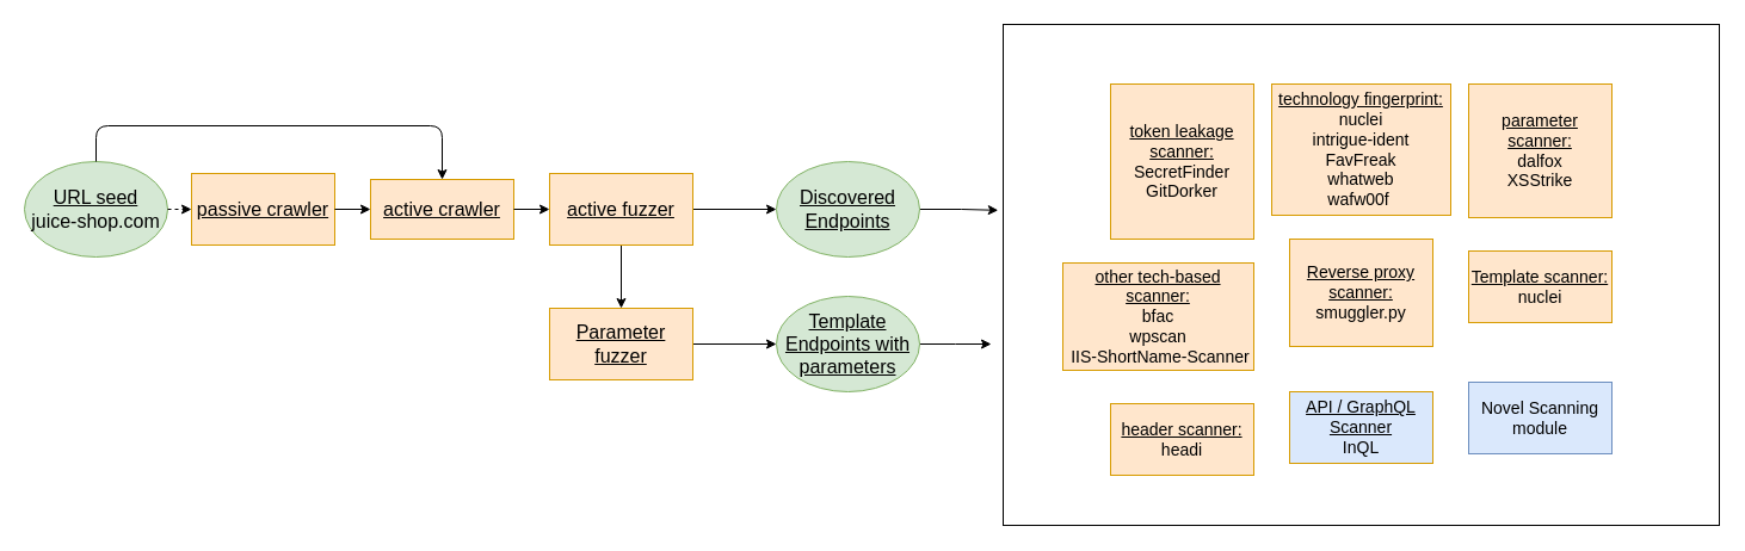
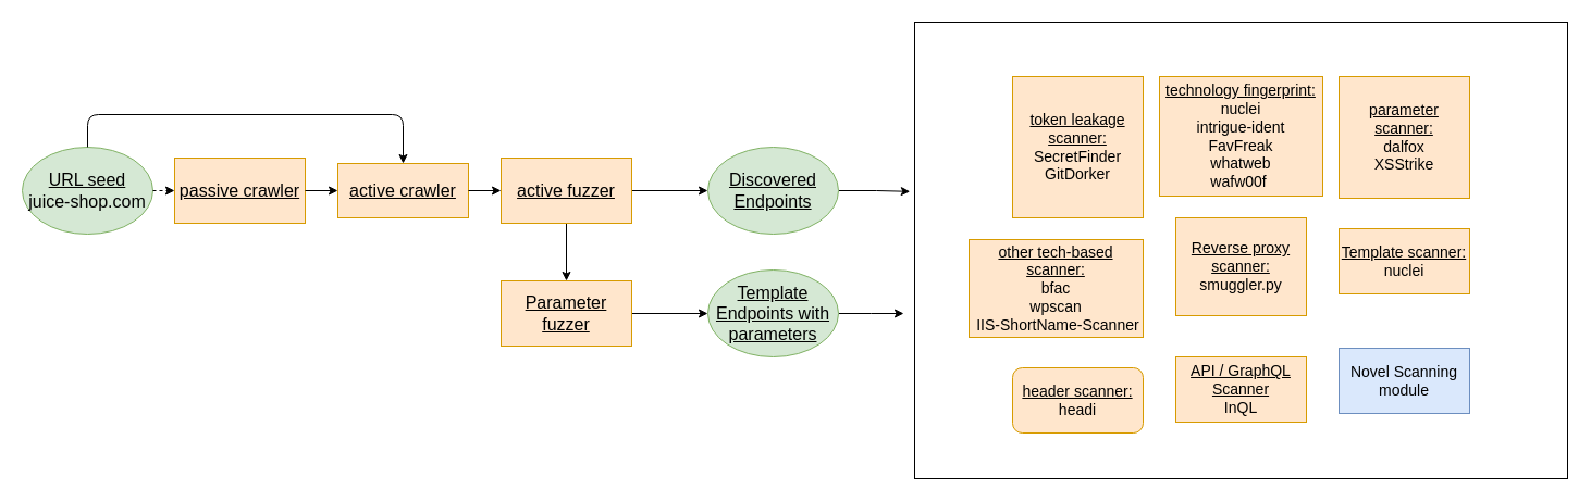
  <mxCell id="0" />
  <mxCell id="1" parent="0" />
  <mxCell id="2" value="&lt;u style=&quot;font-size: 16px;&quot;&gt;active crawler&lt;/u&gt;" style="rounded=0;whiteSpace=wrap;html=1;fillColor=#ffe6cc;strokeColor=#d79b00;fontSize=16;" parent="1" vertex="1"><mxGeometry x="310" y="150" width="120" height="50" as="geometry" /></mxCell>
  <mxCell id="3" style="edgeStyle=orthogonalEdgeStyle;rounded=0;orthogonalLoop=1;jettySize=auto;html=1;entryX=0.5;entryY=0;entryDx=0;entryDy=0;" parent="1" source="5" target="15" edge="1"><mxGeometry relative="1" as="geometry" /></mxCell>
  <mxCell id="4" style="edgeStyle=orthogonalEdgeStyle;rounded=0;orthogonalLoop=1;jettySize=auto;html=1;entryX=0;entryY=0.5;entryDx=0;entryDy=0;" parent="1" source="5" target="13" edge="1"><mxGeometry relative="1" as="geometry" /></mxCell>
  <mxCell id="5" value="&lt;u style=&quot;font-size: 16px;&quot;&gt;active fuzzer&lt;br style=&quot;font-size: 16px;&quot;&gt;&lt;/u&gt;" style="rounded=0;whiteSpace=wrap;html=1;fillColor=#ffe6cc;strokeColor=#d79b00;fontSize=16;" parent="1" vertex="1"><mxGeometry x="460" y="145" width="120" height="60" as="geometry" /></mxCell>
  <mxCell id="6" value="&lt;u style=&quot;font-size: 16px;&quot;&gt;passive crawler&lt;/u&gt;" style="rounded=0;whiteSpace=wrap;html=1;fillColor=#ffe6cc;strokeColor=#d79b00;fontSize=16;" parent="1" vertex="1"><mxGeometry x="160" y="145" width="120" height="60" as="geometry" /></mxCell>
  <mxCell id="7" value="&lt;u style=&quot;font-size: 16px;&quot;&gt;URL seed&lt;br style=&quot;font-size: 16px;&quot;&gt;&lt;/u&gt;juice-shop.com" style="ellipse;whiteSpace=wrap;html=1;fillColor=#d5e8d4;strokeColor=#82b366;fontSize=16;" parent="1" vertex="1"><mxGeometry x="20" y="135" width="120" height="80" as="geometry" /></mxCell>
  <mxCell id="8" value="" style="endArrow=classic;html=1;exitX=0.5;exitY=0;exitDx=0;exitDy=0;entryX=0.5;entryY=0;entryDx=0;entryDy=0;fontSize=16;" parent="1" source="7" target="2" edge="1"><mxGeometry width="50" height="50" relative="1" as="geometry"><mxPoint x="90" y="45" as="sourcePoint" /><mxPoint y="65" as="targetPoint" x="80" /><Array as="points"><mxPoint y="105" x="80" /><mxPoint x="370" y="105" /></Array></mxGeometry></mxCell>
  <mxCell id="9" value="" style="endArrow=classic;html=1;exitX=1;exitY=0.5;exitDx=0;exitDy=0;entryX=0;entryY=0.5;entryDx=0;entryDy=0;fontSize=16;" parent="1" source="6" target="2" edge="1"><mxGeometry width="50" height="50" relative="1" as="geometry"><mxPoint x="290" y="385" as="sourcePoint" /><mxPoint x="360" y="395" as="targetPoint" /></mxGeometry></mxCell>
  <mxCell id="10" value="" style="endArrow=classic;html=1;exitX=1;exitY=0.5;exitDx=0;exitDy=0;entryX=0;entryY=0.5;entryDx=0;entryDy=0;fontSize=16;dashed=1;" parent="1" source="7" target="6" edge="1"><mxGeometry width="50" height="50" relative="1" as="geometry"><mxPoint x="340" y="295" as="sourcePoint" /><mxPoint x="390" y="295" as="targetPoint" /></mxGeometry></mxCell>
  <mxCell id="11" value="" style="endArrow=classic;html=1;exitX=1;exitY=0.5;exitDx=0;exitDy=0;entryX=0;entryY=0.5;entryDx=0;entryDy=0;fontSize=16;" parent="1" source="2" target="5" edge="1"><mxGeometry width="50" height="50" relative="1" as="geometry"><mxPoint x="290" y="185" as="sourcePoint" /><mxPoint x="320" y="185" as="targetPoint" /></mxGeometry></mxCell>
  <mxCell id="12" style="edgeStyle=orthogonalEdgeStyle;rounded=0;orthogonalLoop=1;jettySize=auto;html=1;entryX=-0.007;entryY=0.371;entryDx=0;entryDy=0;entryPerimeter=0;" parent="1" source="13" target="18" edge="1"><mxGeometry relative="1" as="geometry" /></mxCell>
  <mxCell id="13" value="&lt;u style=&quot;font-size: 16px;&quot;&gt;Discovered &lt;br style=&quot;font-size: 16px;&quot;&gt;Endpoints&lt;/u&gt;" style="ellipse;whiteSpace=wrap;html=1;fillColor=#d5e8d4;strokeColor=#82b366;fontSize=16;" parent="1" vertex="1"><mxGeometry x="650" y="135" width="120" height="80" as="geometry" /></mxCell>
  <mxCell id="14" style="edgeStyle=orthogonalEdgeStyle;rounded=0;orthogonalLoop=1;jettySize=auto;html=1;entryX=0;entryY=0.5;entryDx=0;entryDy=0;" parent="1" source="15" target="17" edge="1"><mxGeometry relative="1" as="geometry" /></mxCell>
  <mxCell id="15" value="&lt;u style=&quot;font-size: 16px;&quot;&gt;Parameter fuzzer&lt;br style=&quot;font-size: 16px;&quot;&gt;&lt;/u&gt;" style="rounded=0;whiteSpace=wrap;html=1;fillColor=#ffe6cc;strokeColor=#d79b00;fontSize=16;" parent="1" vertex="1"><mxGeometry x="460" y="258" width="120" height="60" as="geometry" /></mxCell>
  <mxCell id="16" style="edgeStyle=orthogonalEdgeStyle;rounded=0;orthogonalLoop=1;jettySize=auto;html=1;" parent="1" source="17" edge="1"><mxGeometry relative="1" as="geometry"><mxPoint x="830" y="288" as="targetPoint" /></mxGeometry></mxCell>
  <mxCell id="17" value="&lt;u style=&quot;font-size: 16px;&quot;&gt;Template &lt;br style=&quot;font-size: 16px;&quot;&gt;Endpoints with parameters&lt;/u&gt;" style="ellipse;whiteSpace=wrap;html=1;fillColor=#d5e8d4;strokeColor=#82b366;fontSize=16;" parent="1" vertex="1"><mxGeometry x="650" y="248" width="120" height="80" as="geometry" /></mxCell>
  <mxCell id="18" value="" style="rounded=0;whiteSpace=wrap;html=1;fontSize=14;fillColor=none;" parent="1" vertex="1"><mxGeometry x="840" y="20" width="600" height="420" as="geometry" /></mxCell>
  <mxCell id="19" value="&lt;u style=&quot;font-size: 14px;&quot;&gt;Template scanner: &lt;br style=&quot;font-size: 14px;&quot;&gt;&lt;/u&gt;nuclei" style="rounded=0;whiteSpace=wrap;html=1;fillColor=#ffe6cc;strokeColor=#d79b00;fontSize=14;" parent="1" vertex="1"><mxGeometry x="1230" y="210" width="120" height="60" as="geometry" /></mxCell>
  <mxCell id="20" value="&lt;u style=&quot;font-size: 14px;&quot;&gt;token leakage scanner:&lt;br style=&quot;font-size: 14px;&quot;&gt;&lt;/u&gt;SecretFinder&lt;br style=&quot;font-size: 14px;&quot;&gt;GitDorker" style="rounded=0;whiteSpace=wrap;html=1;fillColor=#ffe6cc;strokeColor=#d79b00;fontSize=14;" parent="1" vertex="1"><mxGeometry x="930" y="70" width="120" height="130" as="geometry" /></mxCell>
  <mxCell id="21" value="&lt;u style=&quot;font-size: 14px;&quot;&gt;Reverse proxy scanner:&lt;/u&gt;&lt;br style=&quot;font-size: 14px;&quot;&gt;smuggler.py" style="rounded=0;whiteSpace=wrap;html=1;fillColor=#ffe6cc;strokeColor=#d79b00;fontSize=14;" parent="1" vertex="1"><mxGeometry x="1080" y="200" width="120" height="90" as="geometry" /></mxCell>
  <mxCell id="22" value="&lt;u style=&quot;font-size: 14px;&quot;&gt;parameter scanner: &lt;br style=&quot;font-size: 14px;&quot;&gt;&lt;/u&gt;dalfox&lt;br style=&quot;font-size: 14px;&quot;&gt;XSStrike" style="rounded=0;whiteSpace=wrap;html=1;fillColor=#ffe6cc;strokeColor=#d79b00;fontSize=14;" parent="1" vertex="1"><mxGeometry x="1230" y="70" width="120" height="112" as="geometry" /></mxCell>
  <mxCell id="23" value="&lt;u style=&quot;font-size: 14px;&quot;&gt;technology fingerprint: &lt;br style=&quot;font-size: 14px;&quot;&gt;&lt;/u&gt;nuclei&lt;br style=&quot;font-size: 14px;&quot;&gt;intrigue-ident&lt;br style=&quot;font-size: 14px;&quot;&gt;FavFreak&lt;br style=&quot;font-size: 14px;&quot;&gt;whatweb&lt;br style=&quot;font-size: 14px;&quot;&gt;wafw00f&amp;nbsp;" style="rounded=0;whiteSpace=wrap;html=1;fillColor=#ffe6cc;strokeColor=#d79b00;fontSize=14;" parent="1" vertex="1"><mxGeometry x="1065" y="70" width="150" height="110" as="geometry" /></mxCell>
  <mxCell id="24" value="&lt;u style=&quot;font-size: 14px;&quot;&gt;other tech-based scanner:&lt;/u&gt;&lt;br style=&quot;font-size: 14px;&quot;&gt;bfac&lt;br style=&quot;font-size: 14px;&quot;&gt;wpscan&lt;br style=&quot;font-size: 14px;&quot;&gt;&amp;nbsp;IIS-ShortName-Scanner" style="rounded=0;whiteSpace=wrap;html=1;fillColor=#ffe6cc;strokeColor=#d79b00;fontSize=14;" parent="1" vertex="1"><mxGeometry x="890" y="220" width="160" height="90" as="geometry" /></mxCell>
- <mxCell id="25" value="&lt;u style=&quot;font-size: 14px;&quot;&gt;API / GraphQL Scanner&lt;/u&gt;&lt;br style=&quot;font-size: 14px;&quot;&gt;InQL" style="rounded=0;whiteSpace=wrap;html=1;fillColor=#dae8fc;strokeColor=#d79b00;fontSize=14;" parent="1" vertex="1"><mxGeometry x="1080" y="328" width="120" height="60" as="geometry" /></mxCell>
- <mxCell id="26" value="&lt;u style=&quot;font-size: 14px;&quot;&gt;header scanner:&lt;/u&gt;&lt;br style=&quot;font-size: 14px;&quot;&gt;headi" style="rounded=0;whiteSpace=wrap;html=1;fillColor=#ffe6cc;strokeColor=#d79b00;fontSize=14;" parent="1" vertex="1"><mxGeometry x="930" y="338" width="120" height="60" as="geometry" /></mxCell>
+ <mxCell id="25" value="&lt;u style=&quot;font-size: 14px;&quot;&gt;API / GraphQL Scanner&lt;/u&gt;&lt;br style=&quot;font-size: 14px;&quot;&gt;InQL" style="rounded=0;whiteSpace=wrap;html=1;fillColor=#ffe6cc;strokeColor=#d79b00;fontSize=14;" parent="1" vertex="1"><mxGeometry x="1080" y="328" width="120" height="60" as="geometry" /></mxCell>
+ <mxCell id="26" value="&lt;u style=&quot;font-size: 14px;&quot;&gt;header scanner:&lt;/u&gt;&lt;br style=&quot;font-size: 14px;&quot;&gt;headi" style="whiteSpace=wrap;html=1;fillColor=#ffe6cc;strokeColor=#d79b00;fontSize=14;rounded=1;" parent="1" vertex="1"><mxGeometry x="930" y="338" width="120" height="60" as="geometry" /></mxCell>
  <mxCell id="27" value="Novel Scanning module" style="rounded=0;whiteSpace=wrap;html=1;fillColor=#dae8fc;strokeColor=#6c8ebf;fontSize=14;" vertex="1" parent="1"><mxGeometry x="1230" y="320" width="120" height="60" as="geometry" /></mxCell>
